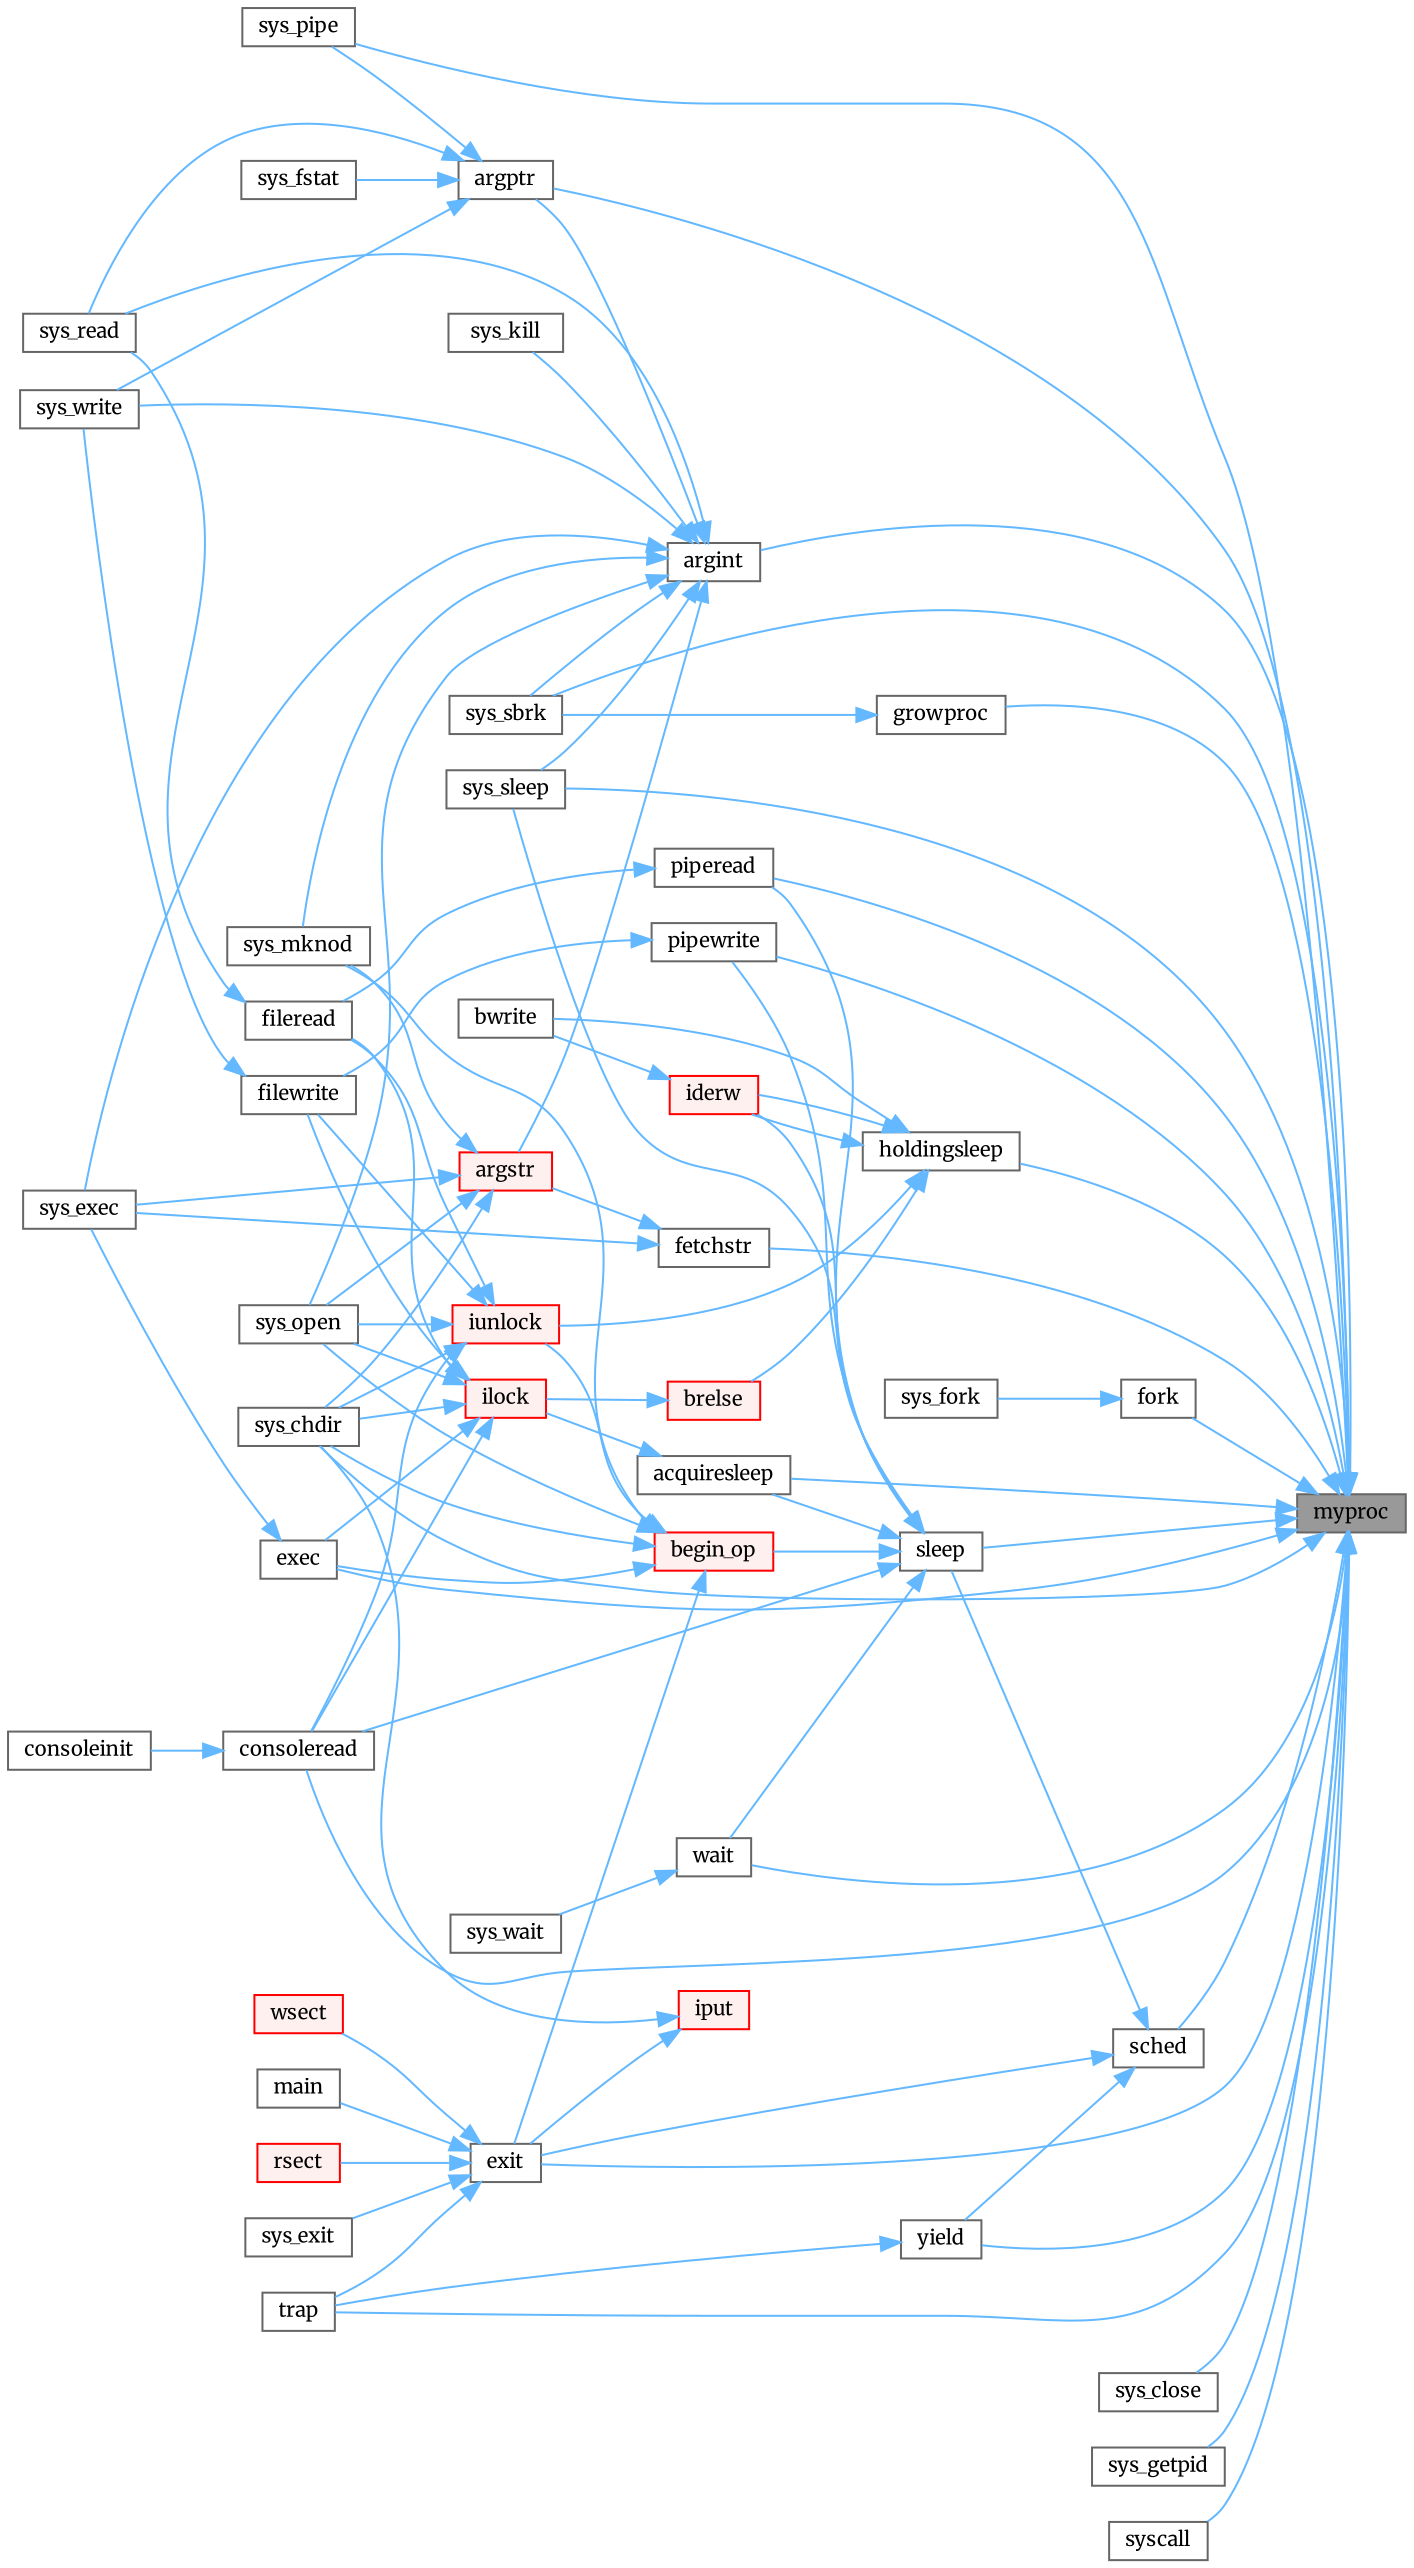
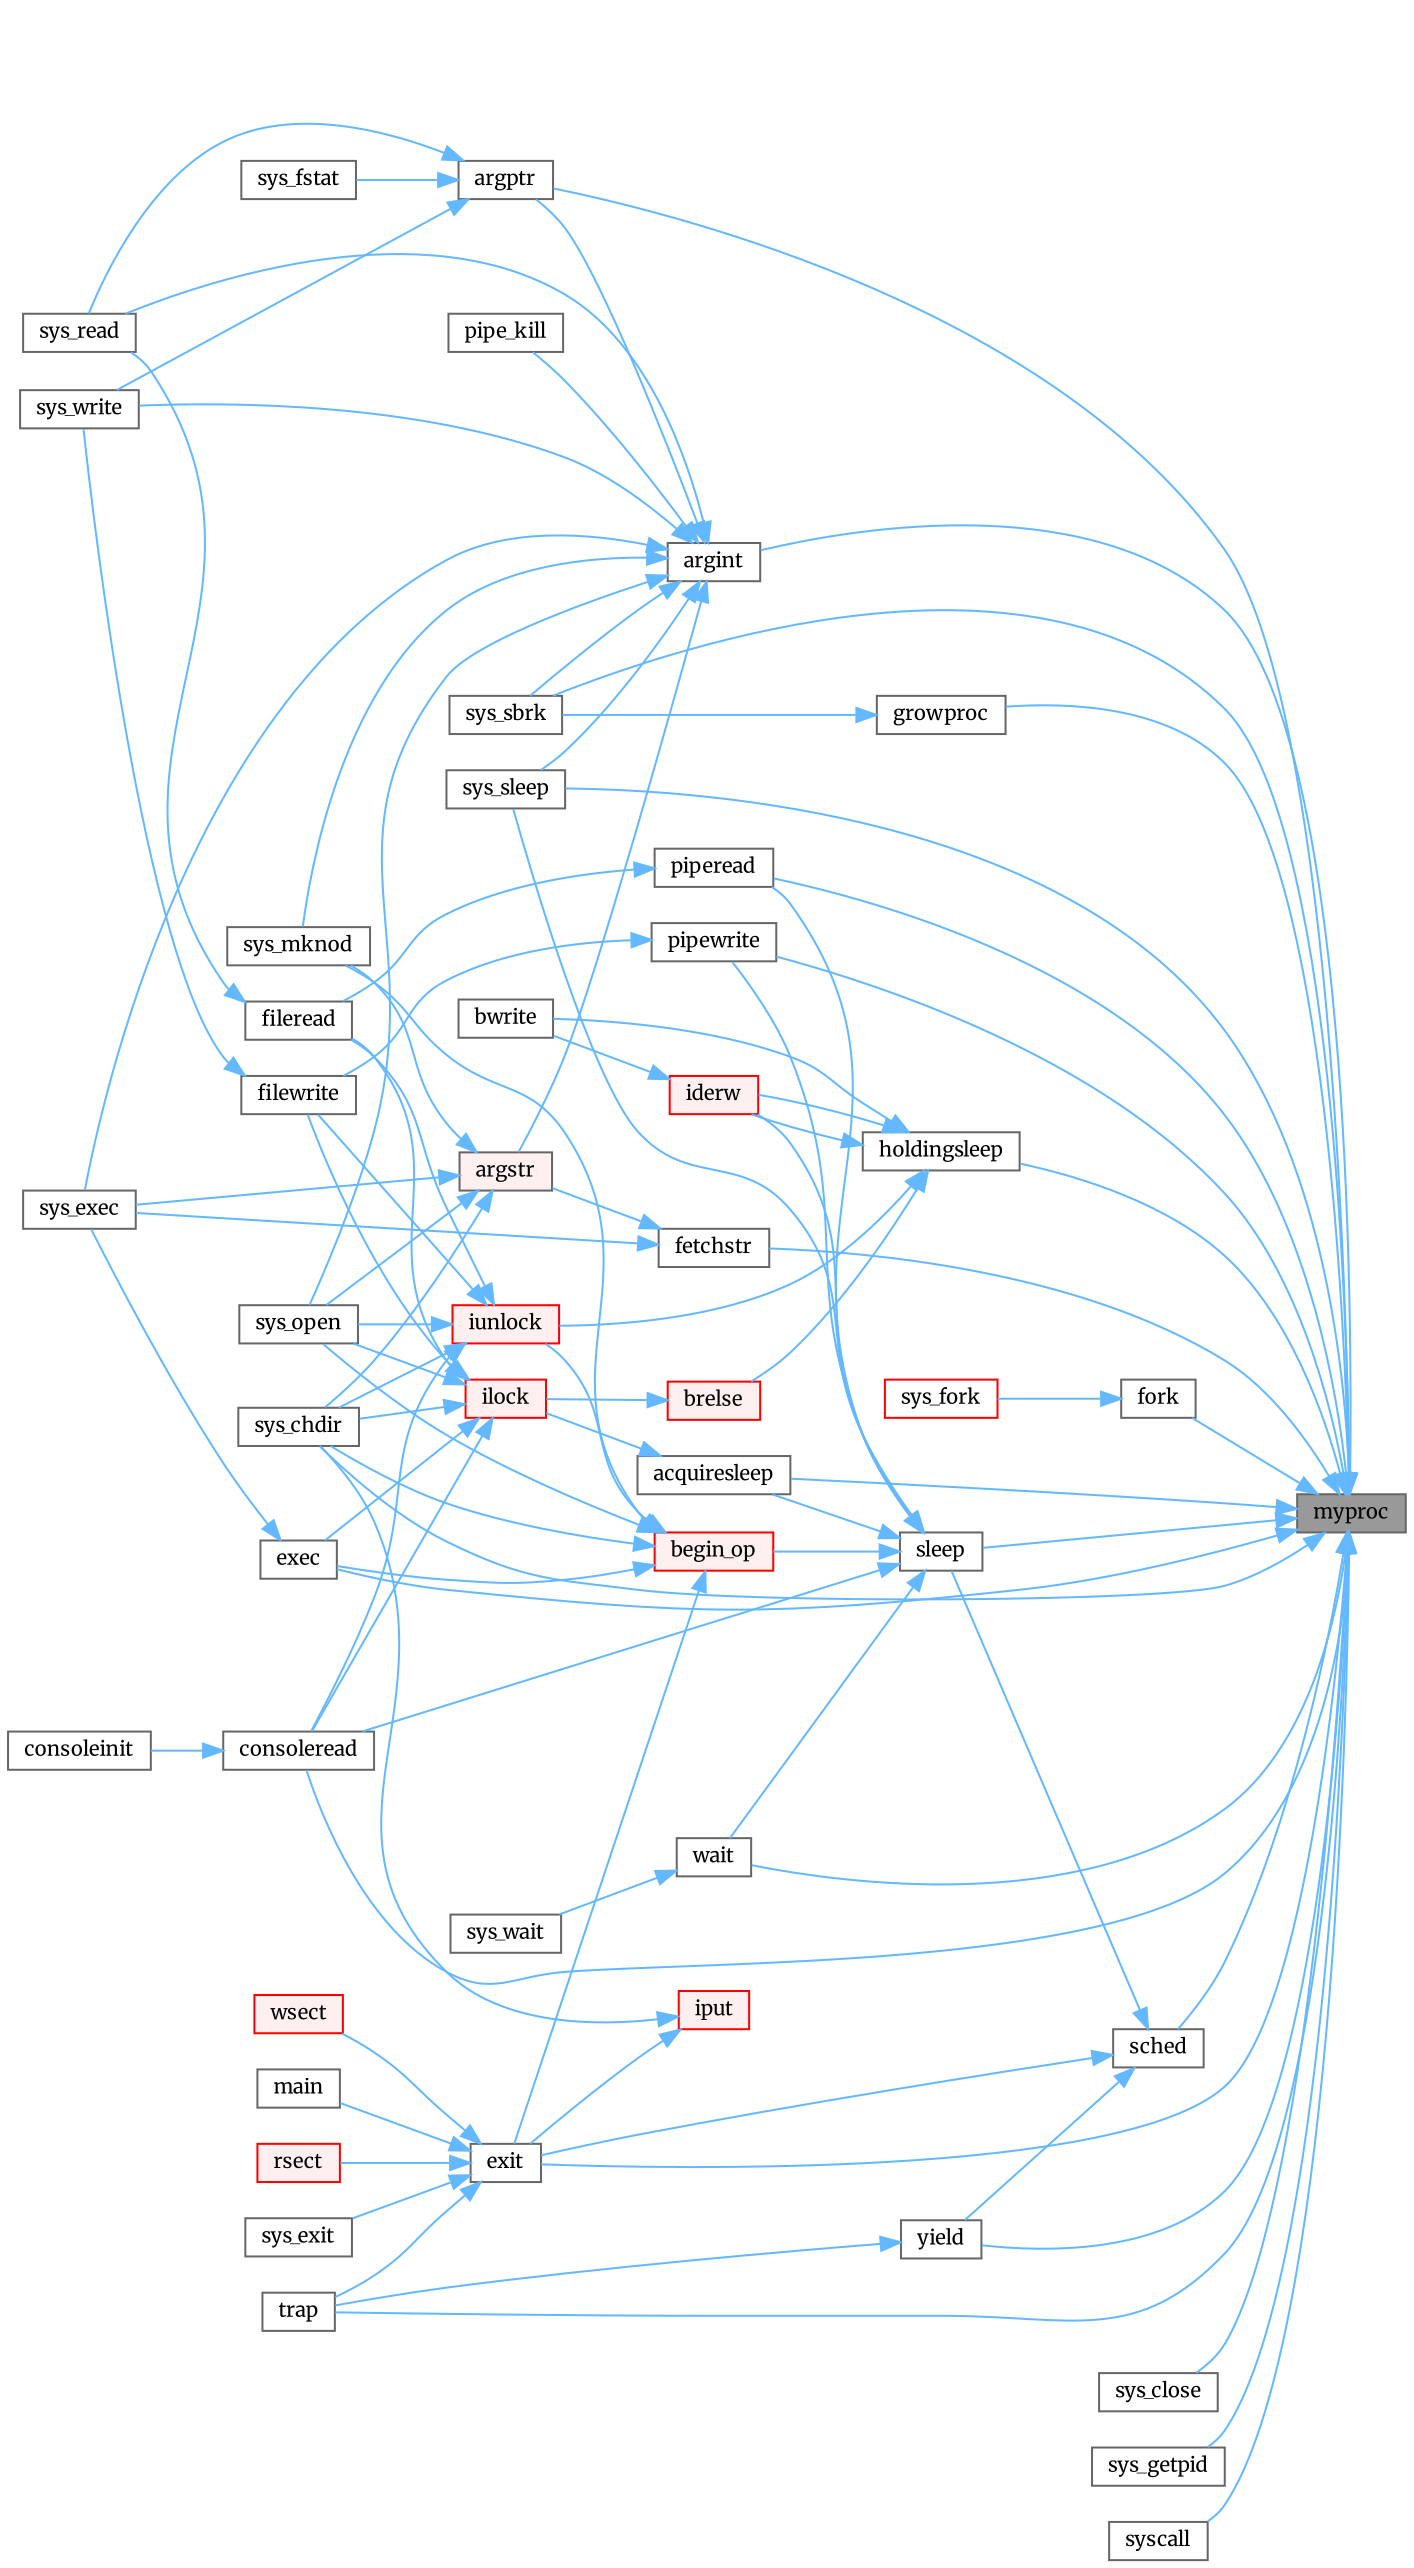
  digraph {
    fontname=Merriweather
    rankdir=RL
    node [color=grey40 fillcolor=white fontname=Merriweather fontsize=10 shape=box style=filled]
    edge [color=steelblue1 dir=back fontname=Merriweather fontsize=10 labelfontname=Helvetica labelfontsize=10 style=solid]
    n1 [color=gray40 fillcolor=grey60 fontcolor=black height=0.2 label=myproc width=0.4]
    n2 [height=0.2 label=acquiresleep width=0.4]
    n3 [height=0.2 label=consoleread width=0.4]
    n4 [height=0.2 label=exec width=0.4]
    n5 [height=0.2 label=sys_chdir width=0.4]
    n6 [height=0.2 label=exit width=0.4]
    n7 [height=0.2 label=trap width=0.4]
    n8 [height=0.2 label=argint width=0.4]
    n9 [height=0.2 label=argptr width=0.4]
-   n10 [height=0.2 label=sys_pipe width=0.4]
    n11 [height=0.2 label=sys_sbrk width=0.4]
    n12 [height=0.2 label=sys_sleep width=0.4]
    n13 [height=0.2 label=fetchstr width=0.4]
    n14 [height=0.2 label=fork width=0.4]
    n15 [height=0.2 label=growproc width=0.4]
    n16 [height=0.2 label=holdingsleep width=0.4]
    n17 [height=0.2 label=piperead width=0.4]
    n18 [height=0.2 label=pipewrite width=0.4]
    n19 [height=0.2 label=sched width=0.4]
    n20 [height=0.2 label=sleep width=0.4]
    n21 [height=0.2 label=wait width=0.4]
    n22 [height=0.2 label=yield width=0.4]
    n23 [height=0.2 label=sys_close width=0.4]
    n24 [height=0.2 label=sys_getpid width=0.4]
    n25 [height=0.2 label=syscall width=0.4]
    n26 [color=red fillcolor="#FFF0F0" height=0.2 label=ilock width=0.4]
    n27 [height=0.2 label=consoleinit width=0.4]
    n28 [height=0.2 label=sys_exec width=0.4]
    n29 [height=0.2 label=main width=0.4]
    n30 [color=red fillcolor="#FFF0F0" height=0.2 label=rsect width=0.4]
    n31 [height=0.2 label=sys_exit width=0.4]
    n32 [color=red fillcolor="#FFF0F0" height=0.2 label=wsect width=0.4]
    n33 [height=0.2 label=sys_open width=0.4]
    n34 [height=0.2 label=sys_read width=0.4]
    n35 [height=0.2 label=sys_write width=0.4]
-   n36 [color=red fillcolor="#FFF0F0" height=0.2 label=argstr width=0.4]
+   n36 [fillcolor="#FFF0F0" height=0.2 label=argstr width=0.4]
    n37 [height=0.2 label=sys_mknod width=0.4]
-   n38 [height=0.2 label=sys_kill width=0.4]
+   n38 [height=0.2 label=pipe_kill width=0.4]
    n39 [height=0.2 label=sys_fstat width=0.4]
-   n40 [height=0.2 label=sys_fork width=0.4]
+   n40 [color=red height=0.2 label=sys_fork width=0.4]
    n41 [color=red fillcolor="#FFF0F0" height=0.2 label=brelse width=0.4]
    n42 [height=0.2 label=bwrite width=0.4]
    n43 [color=red fillcolor="#FFF0F0" height=0.2 label=iderw width=0.4]
    n44 [color=red fillcolor="#FFF0F0" height=0.2 label=iunlock width=0.4]
    n45 [height=0.2 label=fileread width=0.4]
    n46 [height=0.2 label=filewrite width=0.4]
    n47 [color=red fillcolor="#FFF0F0" height=0.2 label=begin_op width=0.4]
    n48 [height=0.2 label=sys_wait width=0.4]
    n49 [color=red fillcolor="#FFF0F0" height=0.2 label=iput width=0.4]
    n1 -> n2
    n1 -> n3
    n1 -> n4
    n1 -> n5
    n1 -> n6
    n1 -> n7
    n1 -> n8
    n1 -> n9
-   n1 -> n10
    n1 -> n11
    n1 -> n12
    n1 -> n13
    n1 -> n14
    n1 -> n15
    n1 -> n16
    n1 -> n17
    n1 -> n18
    n1 -> n19
    n1 -> n20
    n1 -> n21
    n1 -> n22
    n1 -> n23
    n1 -> n24
    n1 -> n25
    n2 -> n26
    n3 -> n27
    n4 -> n28
    n6 -> n7
    n6 -> n29
    n6 -> n30
    n6 -> n31
    n6 -> n32
    n8 -> n9
    n8 -> n11
    n8 -> n12
    n8 -> n28
    n8 -> n33
    n8 -> n34
    n8 -> n35
    n8 -> n36
    n8 -> n37
    n8 -> n38
-   n9 -> n10
    n9 -> n34
    n9 -> n35
    n9 -> n39
    n13 -> n28
    n13 -> n36
    n14 -> n40
    n15 -> n11
    n16 -> n41
    n16 -> n42
    n16 -> n43
    n16 -> n43
    n16 -> n44
    n17 -> n45
    n18 -> n46
    n19 -> n6
    n19 -> n20
    n19 -> n22
    n20 -> n2
    n20 -> n3
    n20 -> n12
    n20 -> n17
    n20 -> n18
    n20 -> n21
    n20 -> n43
    n20 -> n47
    n21 -> n48
    n22 -> n7
    n26 -> n3
    n26 -> n4
    n26 -> n5
    n26 -> n33
    n26 -> n45
    n26 -> n46
    n36 -> n5
    n36 -> n28
    n36 -> n33
    n36 -> n37
    n41 -> n26
    n43 -> n42
    n44 -> n3
    n44 -> n5
    n44 -> n33
    n44 -> n45
    n44 -> n46
    n45 -> n34
    n46 -> n35
    n47 -> n4
    n47 -> n5
    n47 -> n6
    n47 -> n33
    n47 -> n37
    n47 -> n44
    n49 -> n5
    n49 -> n6
  }
